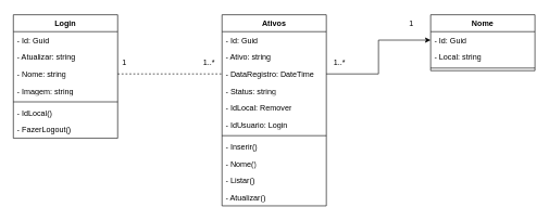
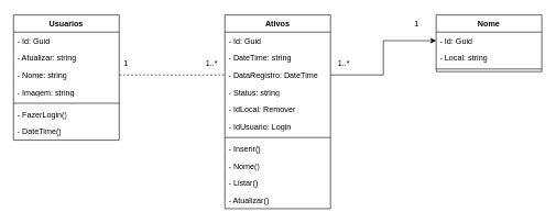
  <mxCell id="0" />
  <mxCell id="1" parent="0" />
- <mxCell id="2" value="Login" style="swimlane;fontStyle=1;align=center;verticalAlign=top;childLayout=stackLayout;horizontal=1;startSize=26;horizontalStack=0;resizeParent=1;resizeParentMax=0;resizeLast=0;collapsible=1;marginBottom=0;whiteSpace=wrap;html=1;" vertex="1" parent="1"><mxGeometry x="20" y="22" width="160" height="190" as="geometry" /></mxCell>
+ <mxCell id="2" value="Usuarios" style="swimlane;fontStyle=1;align=center;verticalAlign=top;childLayout=stackLayout;horizontal=1;startSize=26;horizontalStack=0;resizeParent=1;resizeParentMax=0;resizeLast=0;collapsible=1;marginBottom=0;whiteSpace=wrap;html=1;" vertex="1" parent="1"><mxGeometry x="20" y="22" width="160" height="190" as="geometry" /></mxCell>
  <mxCell id="3" value="- Id: Guid" style="text;strokeColor=none;fillColor=none;align=left;verticalAlign=top;spacingLeft=4;spacingRight=4;overflow=hidden;rotatable=0;points=[[0,0.5],[1,0.5]];portConstraint=eastwest;whiteSpace=wrap;html=1;" vertex="1" parent="2"><mxGeometry y="26" width="160" height="26" as="geometry" /></mxCell>
  <mxCell id="4" value="- Atualizar: string" style="text;strokeColor=none;fillColor=none;align=left;verticalAlign=top;spacingLeft=4;spacingRight=4;overflow=hidden;rotatable=0;points=[[0,0.5],[1,0.5]];portConstraint=eastwest;whiteSpace=wrap;html=1;" vertex="1" parent="2"><mxGeometry y="52" width="160" height="26" as="geometry" /></mxCell>
  <mxCell id="5" value="- Nome: string" style="text;strokeColor=none;fillColor=none;align=left;verticalAlign=top;spacingLeft=4;spacingRight=4;overflow=hidden;rotatable=0;points=[[0,0.5],[1,0.5]];portConstraint=eastwest;whiteSpace=wrap;html=1;" vertex="1" parent="2"><mxGeometry y="78" width="160" height="26" as="geometry" /></mxCell>
  <mxCell id="6" value="- Imagem: string" style="text;strokeColor=none;fillColor=none;align=left;verticalAlign=top;spacingLeft=4;spacingRight=4;overflow=hidden;rotatable=0;points=[[0,0.5],[1,0.5]];portConstraint=eastwest;whiteSpace=wrap;html=1;" vertex="1" parent="2"><mxGeometry y="104" width="160" height="26" as="geometry" /></mxCell>
  <mxCell id="7" value="" style="line;strokeWidth=1;fillColor=none;align=left;verticalAlign=middle;spacingTop=-1;spacingLeft=3;spacingRight=3;rotatable=0;labelPosition=right;points=[];portConstraint=eastwest;strokeColor=inherit;" vertex="1" parent="2"><mxGeometry y="130" width="160" height="8" as="geometry" /></mxCell>
- <mxCell id="8" value="- IdLocal()" style="text;strokeColor=none;fillColor=none;align=left;verticalAlign=top;spacingLeft=4;spacingRight=4;overflow=hidden;rotatable=0;points=[[0,0.5],[1,0.5]];portConstraint=eastwest;whiteSpace=wrap;html=1;" vertex="1" parent="2"><mxGeometry y="138" width="160" height="26" as="geometry" /></mxCell>
- <mxCell id="9" value="- FazerLogout()" style="text;strokeColor=none;fillColor=none;align=left;verticalAlign=top;spacingLeft=4;spacingRight=4;overflow=hidden;rotatable=0;points=[[0,0.5],[1,0.5]];portConstraint=eastwest;whiteSpace=wrap;html=1;" vertex="1" parent="2"><mxGeometry y="164" width="160" height="26" as="geometry" /></mxCell>
+ <mxCell id="8" value="- FazerLogin()" style="text;strokeColor=none;fillColor=none;align=left;verticalAlign=top;spacingLeft=4;spacingRight=4;overflow=hidden;rotatable=0;points=[[0,0.5],[1,0.5]];portConstraint=eastwest;whiteSpace=wrap;html=1;" vertex="1" parent="2"><mxGeometry y="138" width="160" height="26" as="geometry" /></mxCell>
+ <mxCell id="9" value="- DateTime()" style="text;strokeColor=none;fillColor=none;align=left;verticalAlign=top;spacingLeft=4;spacingRight=4;overflow=hidden;rotatable=0;points=[[0,0.5],[1,0.5]];portConstraint=eastwest;whiteSpace=wrap;html=1;" vertex="1" parent="2"><mxGeometry y="164" width="160" height="26" as="geometry" /></mxCell>
  <mxCell id="10" value="Ativos" style="swimlane;fontStyle=1;align=center;verticalAlign=top;childLayout=stackLayout;horizontal=1;startSize=26;horizontalStack=0;resizeParent=1;resizeParentMax=0;resizeLast=0;collapsible=1;marginBottom=0;whiteSpace=wrap;html=1;" vertex="1" parent="1"><mxGeometry x="340" y="22" width="160" height="294" as="geometry" /></mxCell>
  <mxCell id="11" value="- Id: Guid" style="text;strokeColor=none;fillColor=none;align=left;verticalAlign=top;spacingLeft=4;spacingRight=4;overflow=hidden;rotatable=0;points=[[0,0.5],[1,0.5]];portConstraint=eastwest;whiteSpace=wrap;html=1;" vertex="1" parent="10"><mxGeometry y="26" width="160" height="26" as="geometry" /></mxCell>
- <mxCell id="12" value="- Ativo: string" style="text;strokeColor=none;fillColor=none;align=left;verticalAlign=top;spacingLeft=4;spacingRight=4;overflow=hidden;rotatable=0;points=[[0,0.5],[1,0.5]];portConstraint=eastwest;whiteSpace=wrap;html=1;" vertex="1" parent="10"><mxGeometry y="52" width="160" height="26" as="geometry" /></mxCell>
+ <mxCell id="12" value="- DateTime: string" style="text;strokeColor=none;fillColor=none;align=left;verticalAlign=top;spacingLeft=4;spacingRight=4;overflow=hidden;rotatable=0;points=[[0,0.5],[1,0.5]];portConstraint=eastwest;whiteSpace=wrap;html=1;" vertex="1" parent="10"><mxGeometry y="52" width="160" height="26" as="geometry" /></mxCell>
  <mxCell id="13" value="- DataRegistro: DateTime" style="text;strokeColor=none;fillColor=none;align=left;verticalAlign=top;spacingLeft=4;spacingRight=4;overflow=hidden;rotatable=0;points=[[0,0.5],[1,0.5]];portConstraint=eastwest;whiteSpace=wrap;html=1;" vertex="1" parent="10"><mxGeometry y="78" width="160" height="26" as="geometry" /></mxCell>
  <mxCell id="14" value="- Status: string" style="text;strokeColor=none;fillColor=none;align=left;verticalAlign=top;spacingLeft=4;spacingRight=4;overflow=hidden;rotatable=0;points=[[0,0.5],[1,0.5]];portConstraint=eastwest;whiteSpace=wrap;html=1;" vertex="1" parent="10"><mxGeometry y="104" width="160" height="26" as="geometry" /></mxCell>
  <mxCell id="15" value="- IdLocal: Remover" style="text;strokeColor=none;fillColor=none;align=left;verticalAlign=top;spacingLeft=4;spacingRight=4;overflow=hidden;rotatable=0;points=[[0,0.5],[1,0.5]];portConstraint=eastwest;whiteSpace=wrap;html=1;" vertex="1" parent="10"><mxGeometry y="130" width="160" height="26" as="geometry" /></mxCell>
  <mxCell id="16" value="- IdUsuario: Login" style="text;strokeColor=none;fillColor=none;align=left;verticalAlign=top;spacingLeft=4;spacingRight=4;overflow=hidden;rotatable=0;points=[[0,0.5],[1,0.5]];portConstraint=eastwest;whiteSpace=wrap;html=1;" vertex="1" parent="10"><mxGeometry y="156" width="160" height="26" as="geometry" /></mxCell>
  <mxCell id="17" value="" style="line;strokeWidth=1;fillColor=none;align=left;verticalAlign=middle;spacingTop=-1;spacingLeft=3;spacingRight=3;rotatable=0;labelPosition=right;points=[];portConstraint=eastwest;strokeColor=inherit;" vertex="1" parent="10"><mxGeometry y="182" width="160" height="8" as="geometry" /></mxCell>
  <mxCell id="18" value="- Inserir()" style="text;strokeColor=none;fillColor=none;align=left;verticalAlign=top;spacingLeft=4;spacingRight=4;overflow=hidden;rotatable=0;points=[[0,0.5],[1,0.5]];portConstraint=eastwest;whiteSpace=wrap;html=1;" vertex="1" parent="10"><mxGeometry y="190" width="160" height="26" as="geometry" /></mxCell>
  <mxCell id="19" value="- Nome()" style="text;strokeColor=none;fillColor=none;align=left;verticalAlign=top;spacingLeft=4;spacingRight=4;overflow=hidden;rotatable=0;points=[[0,0.5],[1,0.5]];portConstraint=eastwest;whiteSpace=wrap;html=1;" vertex="1" parent="10"><mxGeometry y="216" width="160" height="26" as="geometry" /></mxCell>
  <mxCell id="20" value="- Listar()" style="text;strokeColor=none;fillColor=none;align=left;verticalAlign=top;spacingLeft=4;spacingRight=4;overflow=hidden;rotatable=0;points=[[0,0.5],[1,0.5]];portConstraint=eastwest;whiteSpace=wrap;html=1;" vertex="1" parent="10"><mxGeometry y="242" width="160" height="26" as="geometry" /></mxCell>
  <mxCell id="21" value="- Atualizar()" style="text;strokeColor=none;fillColor=none;align=left;verticalAlign=top;spacingLeft=4;spacingRight=4;overflow=hidden;rotatable=0;points=[[0,0.5],[1,0.5]];portConstraint=eastwest;whiteSpace=wrap;html=1;" vertex="1" parent="10"><mxGeometry y="268" width="160" height="26" as="geometry" /></mxCell>
  <mxCell id="22" style="edgeStyle=orthogonalEdgeStyle;rounded=0;orthogonalLoop=1;jettySize=auto;html=1;endArrow=none;endFill=0;dashed=1;" edge="1" parent="1" source="5" target="13"><mxGeometry relative="1" as="geometry" /></mxCell>
  <mxCell id="23" value="1" style="text;html=1;align=center;verticalAlign=middle;resizable=0;points=[];autosize=1;strokeColor=none;fillColor=none;" vertex="1" parent="1"><mxGeometry x="175" y="80" width="30" height="30" as="geometry" /></mxCell>
  <mxCell id="24" value="1..*" style="text;html=1;align=center;verticalAlign=middle;resizable=0;points=[];autosize=1;strokeColor=none;fillColor=none;" vertex="1" parent="1"><mxGeometry x="300" y="80" width="40" height="30" as="geometry" /></mxCell>
  <mxCell id="25" value="Nome" style="swimlane;fontStyle=1;align=center;verticalAlign=top;childLayout=stackLayout;horizontal=1;startSize=26;horizontalStack=0;resizeParent=1;resizeParentMax=0;resizeLast=0;collapsible=1;marginBottom=0;whiteSpace=wrap;html=1;" vertex="1" parent="1"><mxGeometry x="660" y="22" width="160" height="86" as="geometry" /></mxCell>
  <mxCell id="26" value="- Id: Guid&lt;span style=&quot;color: rgba(0, 0, 0, 0); font-family: monospace; font-size: 0px; text-wrap: nowrap;&quot;&gt;%3CmxGraphModel%3E%3Croot%3E%3CmxCell%20id%3D%220%22%2F%3E%3CmxCell%20id%3D%221%22%20parent%3D%220%22%2F%3E%3CmxCell%20id%3D%222%22%20value%3D%22-%20Listar()%22%20style%3D%22text%3BstrokeColor%3Dnone%3BfillColor%3Dnone%3Balign%3Dleft%3BverticalAlign%3Dtop%3BspacingLeft%3D4%3BspacingRight%3D4%3Boverflow%3Dhidden%3Brotatable%3D0%3Bpoints%3D%5B%5B0%2C0.5%5D%2C%5B1%2C0.5%5D%5D%3BportConstraint%3Deastwest%3BwhiteSpace%3Dwrap%3Bhtml%3D1%3B%22%20vertex%3D%221%22%20parent%3D%221%22%3E%3CmxGeometry%20x%3D%22360%22%20y%3D%22442%22%20width%3D%22160%22%20height%3D%2226%22%20as%3D%22geometry%22%2F%3E%3C%2FmxCell%3E%3C%2Froot%3E%3C%2FmxGraphModel%3E&lt;/span&gt;" style="text;strokeColor=none;fillColor=none;align=left;verticalAlign=top;spacingLeft=4;spacingRight=4;overflow=hidden;rotatable=0;points=[[0,0.5],[1,0.5]];portConstraint=eastwest;whiteSpace=wrap;html=1;" vertex="1" parent="25"><mxGeometry y="26" width="160" height="26" as="geometry" /></mxCell>
  <mxCell id="27" value="- Local: string&lt;span style=&quot;color: rgba(0, 0, 0, 0); font-family: monospace; font-size: 0px; text-wrap: nowrap;&quot;&gt;%3CmxGraphModel%3E%3Croot%3E%3CmxCell%20id%3D%220%22%2F%3E%3CmxCell%20id%3D%221%22%20parent%3D%220%22%2F%3E%3CmxCell%20id%3D%222%22%20value%3D%22-%20Listar()%22%20style%3D%22text%3BstrokeColor%3Dnone%3BfillColor%3Dnone%3Balign%3Dleft%3BverticalAlign%3Dtop%3BspacingLeft%3D4%3BspacingRight%3D4%3Boverflow%3Dhidden%3Brotatable%3D0%3Bpoints%3D%5B%5B0%2C0.5%5D%2C%5B1%2C0.5%5D%5D%3BportConstraint%3Deastwest%3BwhiteSpace%3Dwrap%3Bhtml%3D1%3B%22%20vertex%3D%221%22%20parent%3D%221%22%3E%3CmxGeometry%20x%3D%22360%22%20y%3D%22442%22%20width%3D%22160%22%20height%3D%2226%22%20as%3D%22geometry%22%2F%3E%3C%2FmxCell%3E%3C%2Froot%3E%3C%2FmxGraphModel%3E&lt;/span&gt;" style="text;strokeColor=none;fillColor=none;align=left;verticalAlign=top;spacingLeft=4;spacingRight=4;overflow=hidden;rotatable=0;points=[[0,0.5],[1,0.5]];portConstraint=eastwest;whiteSpace=wrap;html=1;" vertex="1" parent="25"><mxGeometry y="52" width="160" height="26" as="geometry" /></mxCell>
  <mxCell id="28" value="" style="line;strokeWidth=1;fillColor=none;align=left;verticalAlign=middle;spacingTop=-1;spacingLeft=3;spacingRight=3;rotatable=0;labelPosition=right;points=[];portConstraint=eastwest;strokeColor=inherit;" vertex="1" parent="25"><mxGeometry y="78" width="160" height="8" as="geometry" /></mxCell>
  <mxCell id="29" style="edgeStyle=orthogonalEdgeStyle;rounded=0;orthogonalLoop=1;jettySize=auto;html=1;entryX=0;entryY=0.5;entryDx=0;entryDy=0;" edge="1" parent="1" source="13" target="26"><mxGeometry relative="1" as="geometry" /></mxCell>
  <mxCell id="30" value="1..*" style="text;html=1;align=center;verticalAlign=middle;resizable=0;points=[];autosize=1;strokeColor=none;fillColor=none;" vertex="1" parent="1"><mxGeometry x="500" y="80" width="40" height="30" as="geometry" /></mxCell>
  <mxCell id="31" value="1" style="text;html=1;align=center;verticalAlign=middle;resizable=0;points=[];autosize=1;strokeColor=none;fillColor=none;" vertex="1" parent="1"><mxGeometry x="615" y="20" width="30" height="30" as="geometry" /></mxCell>
